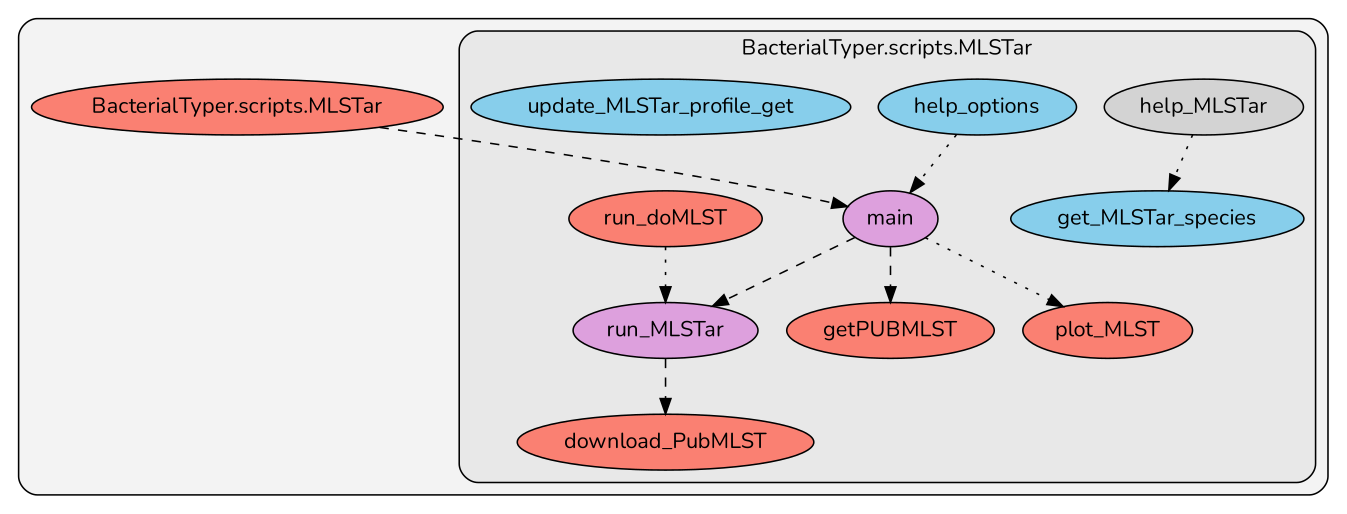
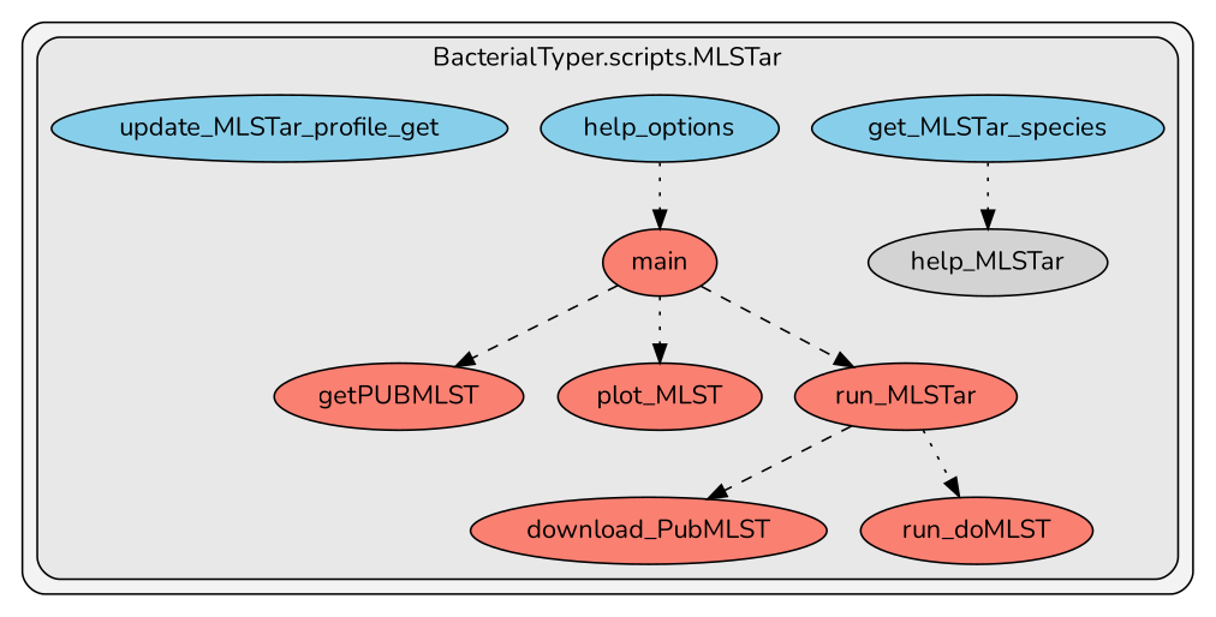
  digraph {
    clusterrank=local
    fontname=Nunito
    rankdir=TB
    node [fillcolor=salmon fontcolor="#000000" fontname=Nunito group=0 style=filled]
    edge [color="#000000" fontname=Nunito style=dotted]
    n1 [label=download_PubMLST]
    n2 [label=getPUBMLST]
    n3 [fillcolor=skyblue label=get_MLSTar_species]
    n4 [fillcolor=lightgrey label=help_MLSTar]
    n5 [fillcolor=skyblue label=help_options]
-   n6 [fillcolor=plum label=main]
+   n6 [label=main]
    n7 [label=plot_MLST]
-   n8 [fillcolor=plum label=run_MLSTar]
+   n8 [label=run_MLSTar]
    n9 [label=run_doMLST]
    n10 [fillcolor=skyblue label=update_MLSTar_profile_get]
-   n11 [label="BacterialTyper.scripts.MLSTar"]
    subgraph cluster_1 {
      fillcolor="#80808018"
      style="filled,rounded"
-     n11
      subgraph cluster_2 {
        fillcolor="#80808018"
        label="BacterialTyper.scripts.MLSTar"
        style="filled,rounded"
        n1
        n2
        n3
        n4
        n5
        n6
        n7
        n8
        n9
        n10
      }
    }
-   n4 -> n3
+   n3 -> n4
    n5 -> n6
    n6 -> n2 [style=dashed]
    n6 -> n7
    n6 -> n8 [style=dashed]
    n8 -> n1 [style=dashed]
-   n9 -> n8
-   n11 -> n6 [style=dashed]
+   n8 -> n9
  }
